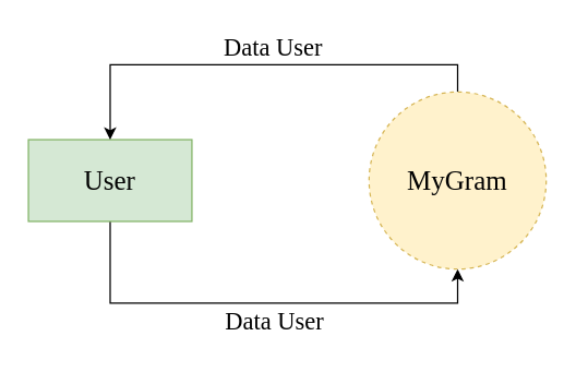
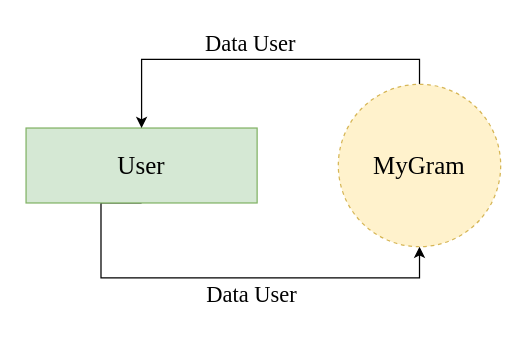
  <mxCell id="0" />
  <mxCell id="1" parent="0" />
  <mxCell id="2" style="edgeStyle=orthogonalEdgeStyle;rounded=0;orthogonalLoop=1;jettySize=auto;html=1;exitX=0.5;exitY=1;exitDx=0;exitDy=0;entryX=0.5;entryY=1;entryDx=0;entryDy=0;fontFamily=Times New Roman;fontSize=18;" parent="1" source="3" target="5" edge="1"><mxGeometry relative="1" as="geometry"><Array as="points"><mxPoint x="80" y="222" /><mxPoint x="335" y="222" /></Array></mxGeometry></mxCell>
- <mxCell id="3" value="&lt;font style=&quot;font-size: 20px;&quot;&gt;User&lt;/font&gt;" style="rounded=0;whiteSpace=wrap;html=1;fontSize=18;fontFamily=Times New Roman;fillColor=#d5e8d4;strokeColor=#82b366;" parent="1" vertex="1"><mxGeometry x="20" y="102" width="120" height="60" as="geometry" /></mxCell>
+ <mxCell id="3" value="&lt;font style=&quot;font-size: 20px;&quot;&gt;User&lt;/font&gt;" style="rounded=0;whiteSpace=wrap;html=1;fontSize=18;fontFamily=Times New Roman;fillColor=#d5e8d4;strokeColor=#82b366;" parent="1" vertex="1"><mxGeometry x="20" y="102" width="185" height="60" as="geometry" /></mxCell>
  <mxCell id="4" style="edgeStyle=orthogonalEdgeStyle;rounded=0;orthogonalLoop=1;jettySize=auto;html=1;exitX=0.5;exitY=0;exitDx=0;exitDy=0;entryX=0.5;entryY=0;entryDx=0;entryDy=0;" parent="1" source="5" target="3" edge="1"><mxGeometry relative="1" as="geometry" /></mxCell>
  <mxCell id="5" value="&lt;font style=&quot;font-size: 20px;&quot;&gt;MyGram&lt;/font&gt;" style="ellipse;whiteSpace=wrap;html=1;aspect=fixed;fontSize=18;fontFamily=Times New Roman;fillColor=#fff2cc;strokeColor=#d6b656;dashed=1;" parent="1" vertex="1"><mxGeometry x="270" y="67" width="130" height="130" as="geometry" /></mxCell>
  <mxCell id="6" value="Data User" style="text;html=1;align=center;verticalAlign=middle;whiteSpace=wrap;rounded=0;fontSize=18;fontFamily=Times New Roman;" parent="1" vertex="1"><mxGeometry x="160" y="20" width="80" height="30" as="geometry" /></mxCell>
  <mxCell id="7" value="Data User" style="text;html=1;align=center;verticalAlign=middle;whiteSpace=wrap;rounded=0;fontSize=18;fontFamily=Times New Roman;" parent="1" vertex="1"><mxGeometry x="161" y="221" width="80" height="30" as="geometry" /></mxCell>
